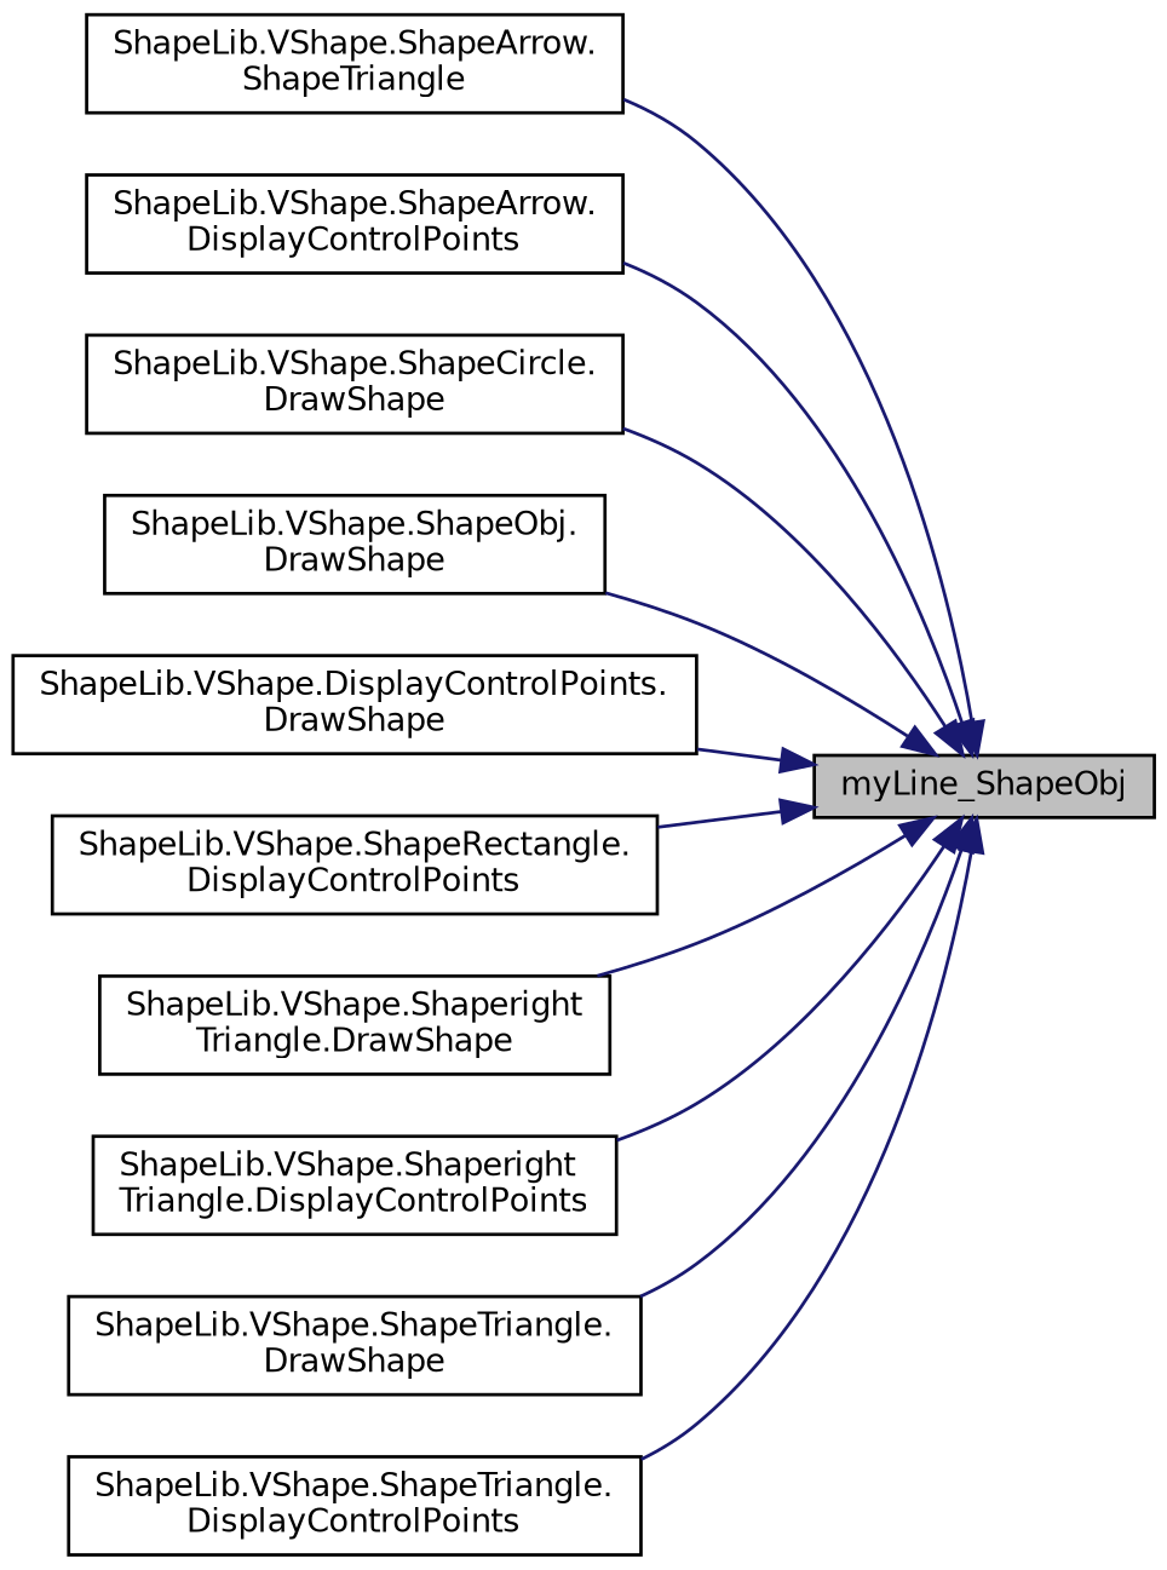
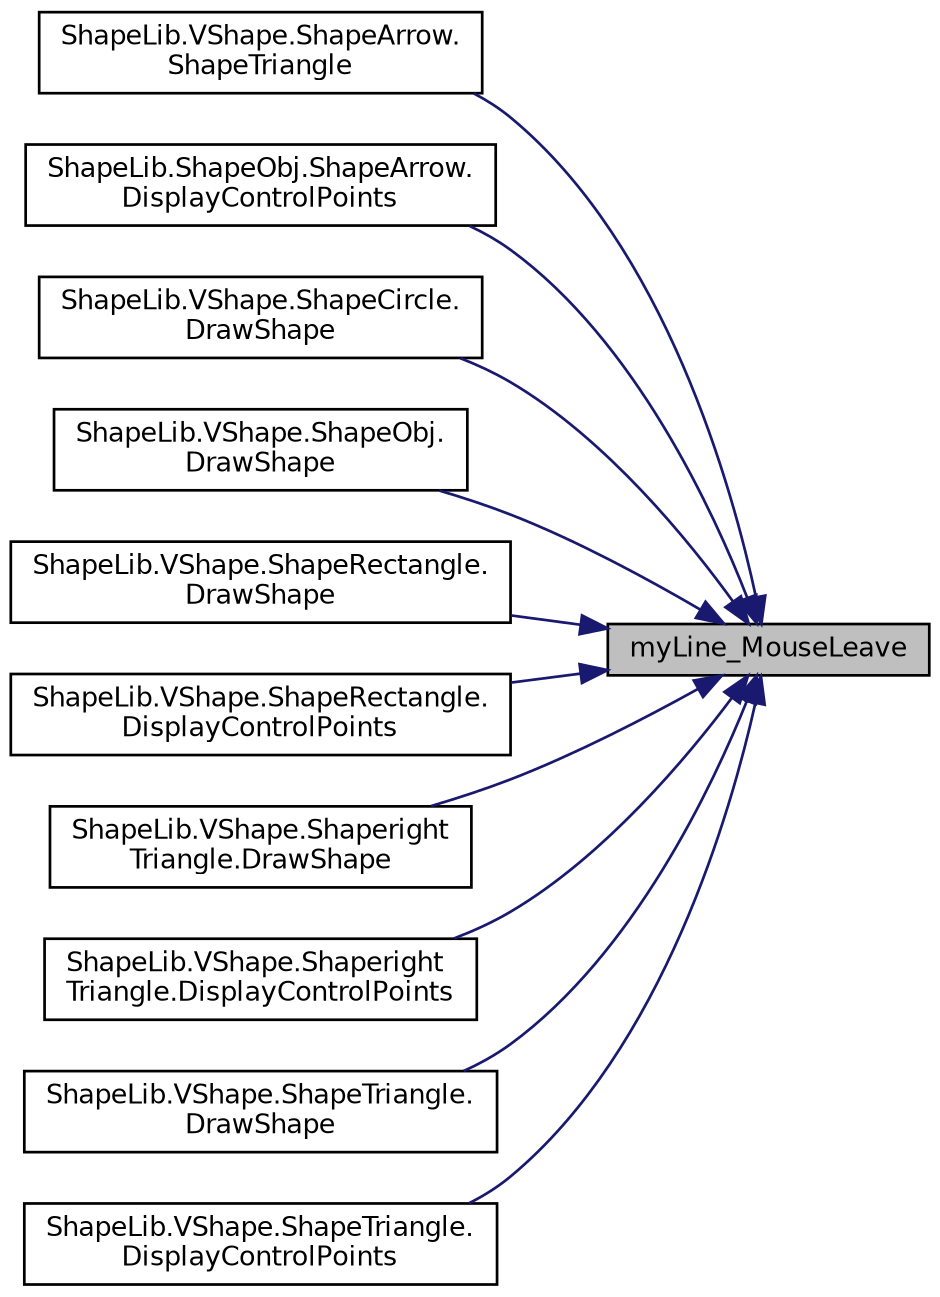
  digraph {
    rankdir=RL
    node [color=black fillcolor=white fontname=Helvetica fontsize=10 shape=record style=filled]
    edge [color=midnightblue dir=back fontname=Helvetica fontsize=10 labelfontname=Helvetica labelfontsize=10 style=solid]
-   n1 [fillcolor=grey75 fontcolor=black height=0.2 label=myLine_ShapeObj width=0.4]
+   n1 [fillcolor=grey75 fontcolor=black height=0.2 label=myLine_MouseLeave width=0.4]
    n2 [height=0.2 label="ShapeLib.VShape.ShapeArrow.\lShapeTriangle" width=0.4]
-   n3 [height=0.2 label="ShapeLib.VShape.ShapeArrow.\lDisplayControlPoints" width=0.4]
+   n3 [height=0.2 label="ShapeLib.ShapeObj.ShapeArrow.\lDisplayControlPoints" width=0.4]
    n4 [height=0.2 label="ShapeLib.VShape.ShapeCircle.\lDrawShape" width=0.4]
    n5 [height=0.2 label="ShapeLib.VShape.ShapeObj.\lDrawShape" width=0.4]
-   n6 [height=0.2 label="ShapeLib.VShape.DisplayControlPoints.\lDrawShape" width=0.4]
+   n6 [height=0.2 label="ShapeLib.VShape.ShapeRectangle.\lDrawShape" width=0.4]
    n7 [height=0.2 label="ShapeLib.VShape.ShapeRectangle.\lDisplayControlPoints" width=0.4]
    n8 [height=0.2 label="ShapeLib.VShape.Shaperight\lTriangle.DrawShape" width=0.4]
    n9 [height=0.2 label="ShapeLib.VShape.Shaperight\lTriangle.DisplayControlPoints" width=0.4]
    n10 [height=0.2 label="ShapeLib.VShape.ShapeTriangle.\lDrawShape" width=0.4]
    n11 [height=0.2 label="ShapeLib.VShape.ShapeTriangle.\lDisplayControlPoints" width=0.4]
    n1 -> n2
    n1 -> n3
    n1 -> n4
    n1 -> n5
    n1 -> n6
    n1 -> n7
    n1 -> n8
    n1 -> n9
    n1 -> n10
    n1 -> n11
  }
